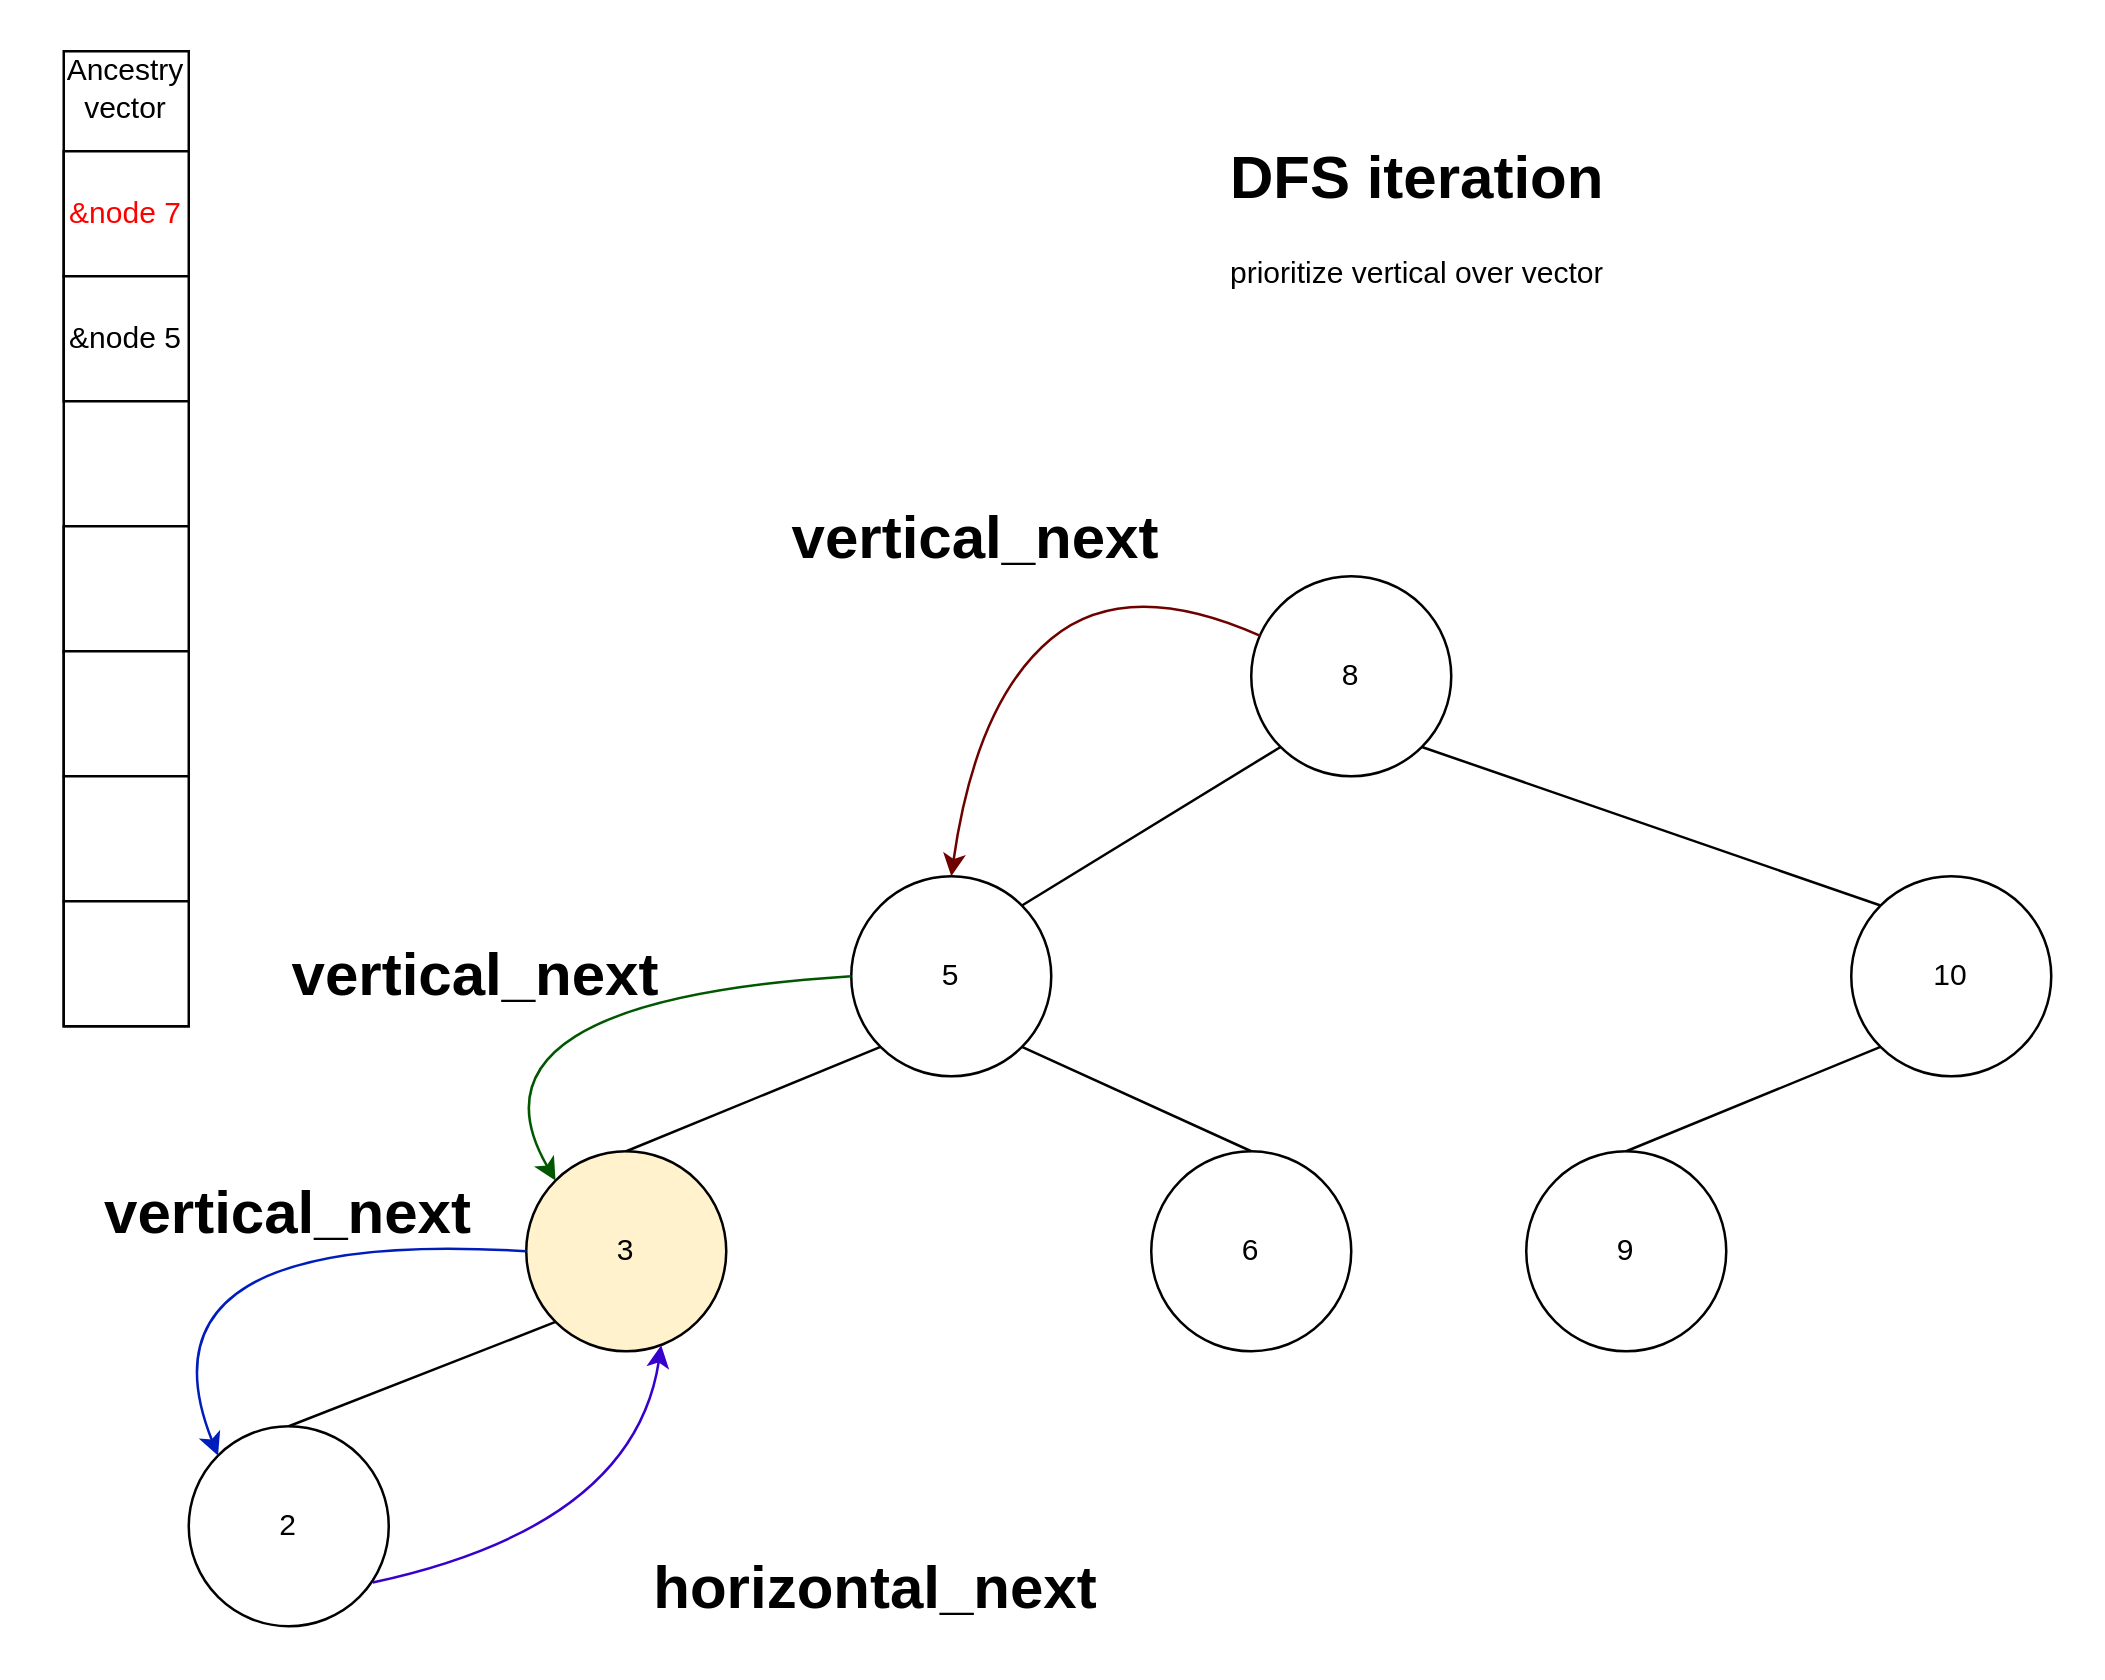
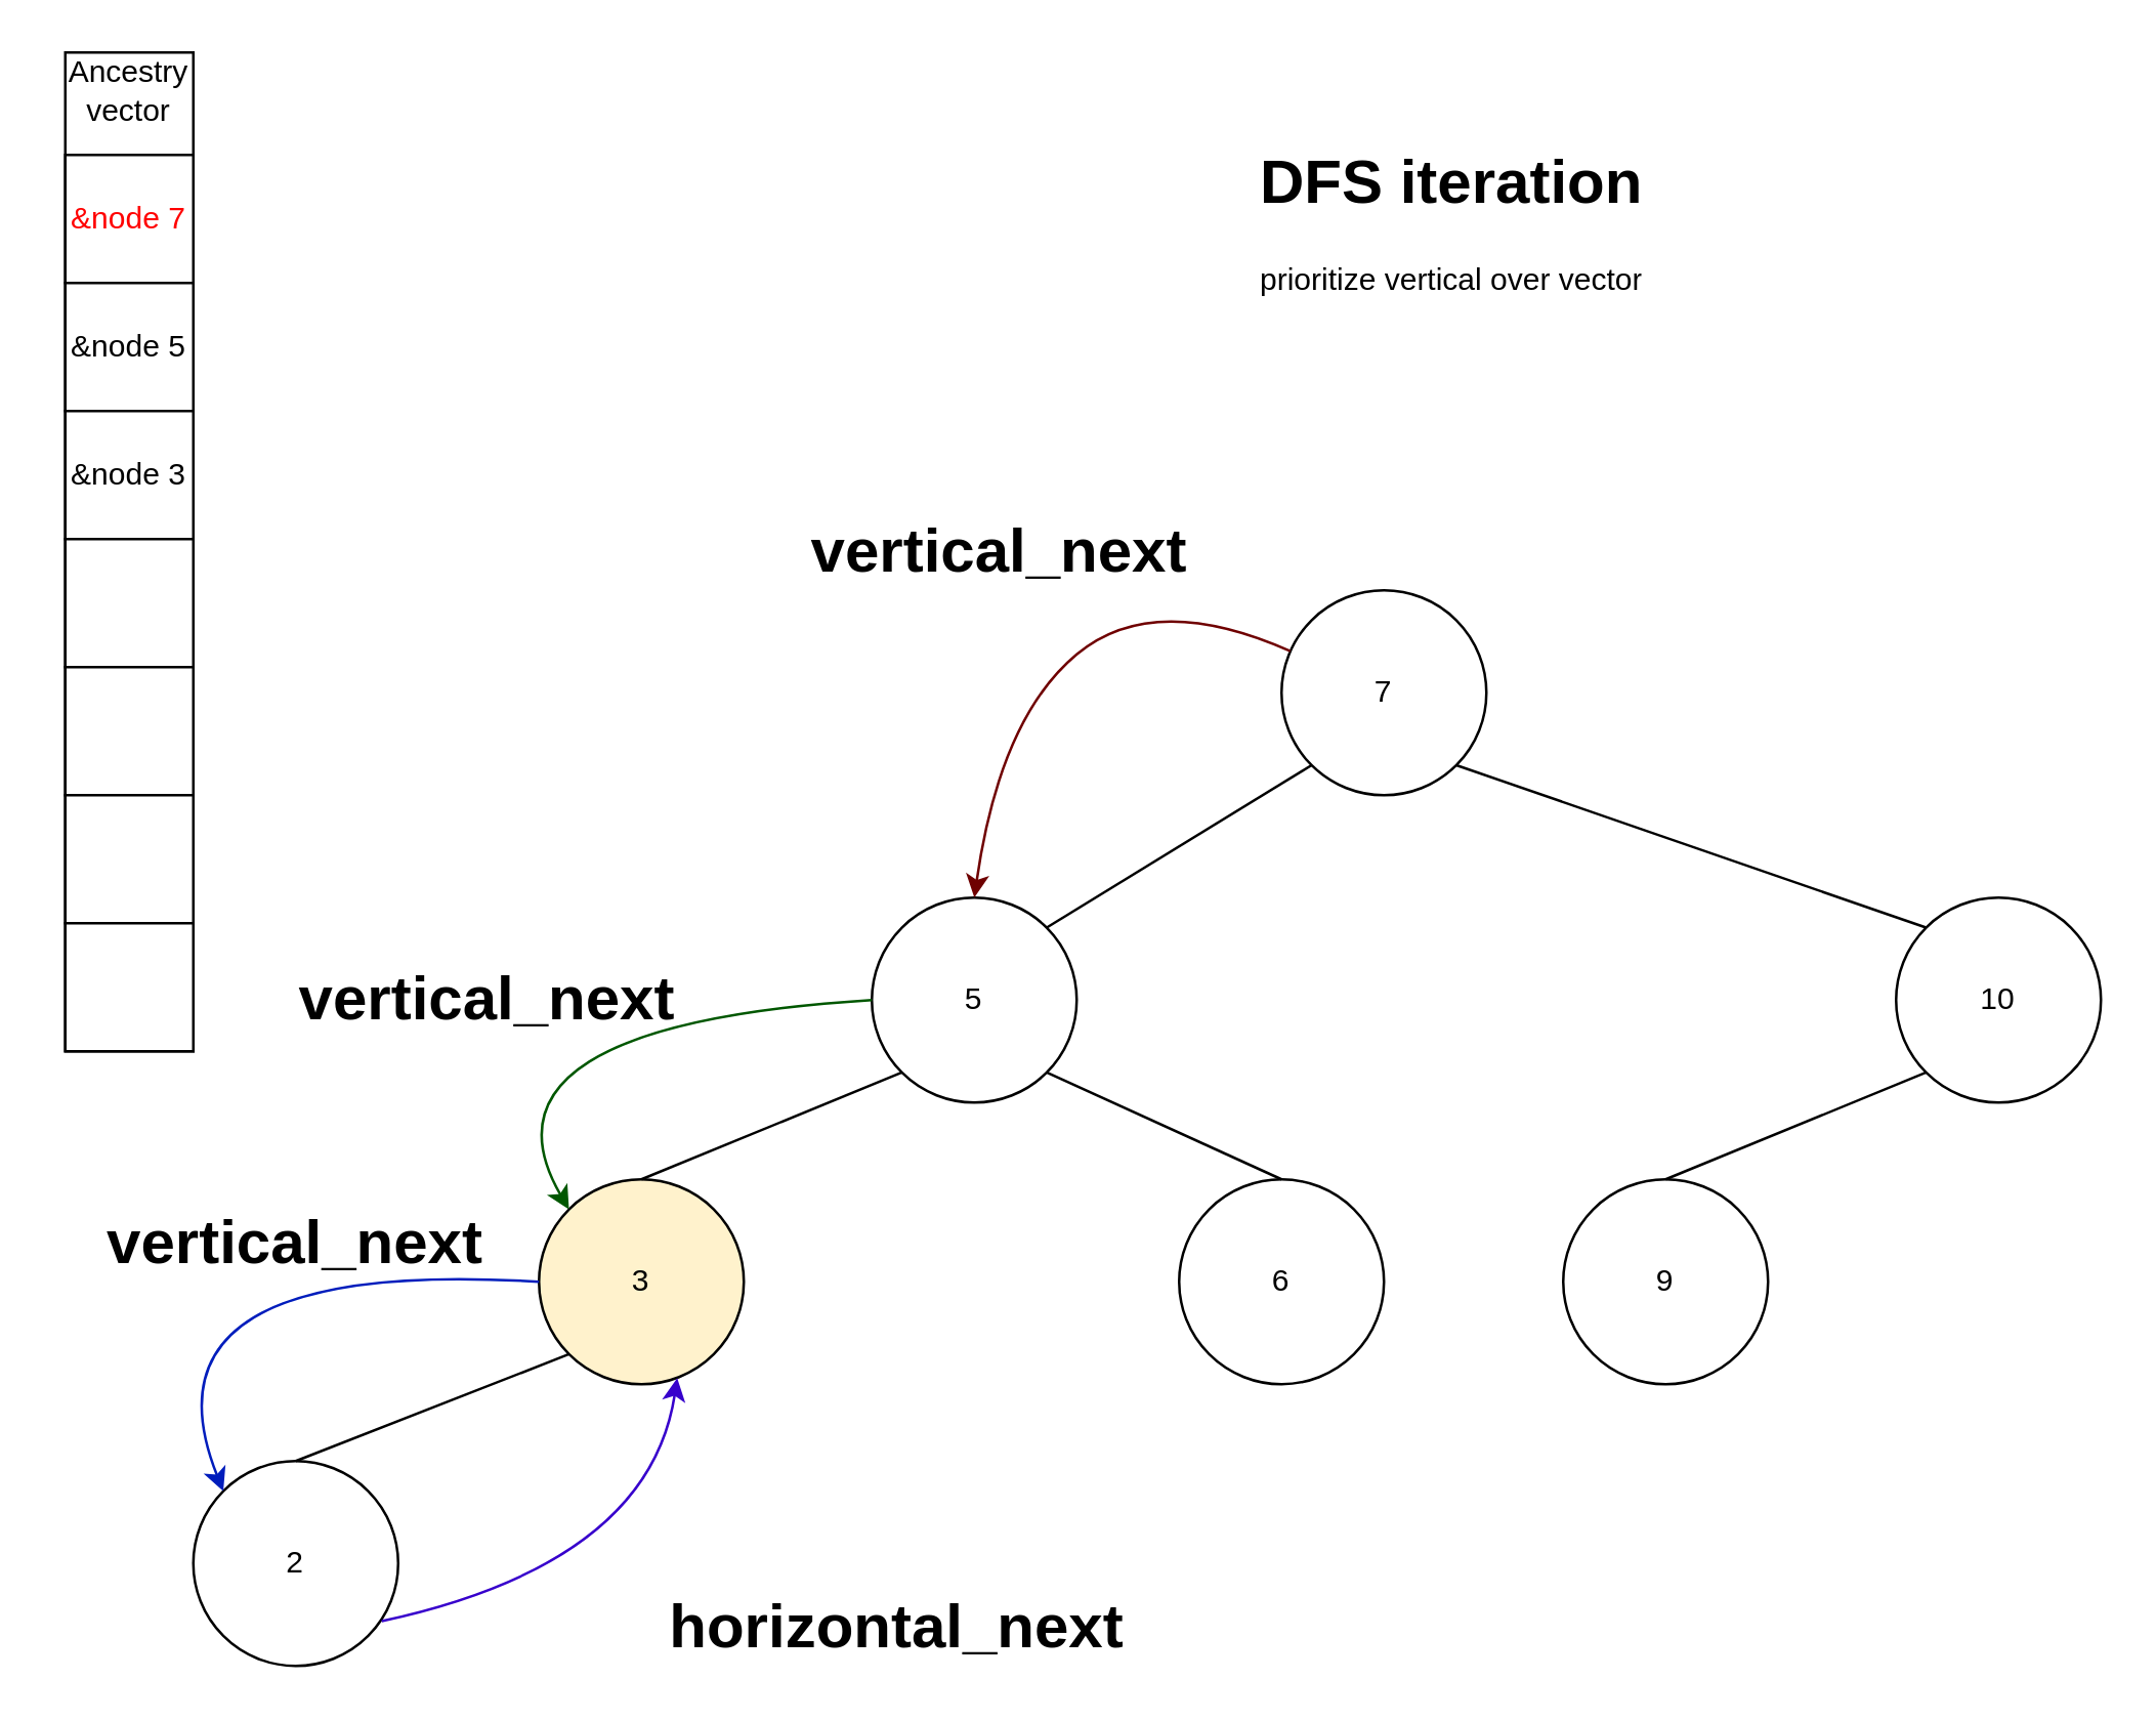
  <mxCell id="0" />
  <mxCell id="1" parent="0" />
- <mxCell id="2" value="8" style="ellipse;whiteSpace=wrap;html=1;aspect=fixed;" vertex="1" parent="1"><mxGeometry x="500" y="230" width="80" height="80" as="geometry" /></mxCell>
+ <mxCell id="2" value="7" style="ellipse;whiteSpace=wrap;html=1;aspect=fixed;" vertex="1" parent="1"><mxGeometry x="500" y="230" width="80" height="80" as="geometry" /></mxCell>
  <mxCell id="3" value="5" style="ellipse;whiteSpace=wrap;html=1;aspect=fixed;" vertex="1" parent="1"><mxGeometry x="340" y="350" width="80" height="80" as="geometry" /></mxCell>
  <mxCell id="4" value="3" style="ellipse;whiteSpace=wrap;html=1;aspect=fixed;fillColor=#fff2cc;" vertex="1" parent="1"><mxGeometry x="210" y="460" width="80" height="80" as="geometry" /></mxCell>
  <mxCell id="5" value="6" style="ellipse;whiteSpace=wrap;html=1;aspect=fixed;" vertex="1" parent="1"><mxGeometry x="460" y="460" width="80" height="80" as="geometry" /></mxCell>
  <mxCell id="6" value="10" style="ellipse;whiteSpace=wrap;html=1;aspect=fixed;" vertex="1" parent="1"><mxGeometry x="740" y="350" width="80" height="80" as="geometry" /></mxCell>
  <mxCell id="7" value="9" style="ellipse;whiteSpace=wrap;html=1;aspect=fixed;" vertex="1" parent="1"><mxGeometry x="610" y="460" width="80" height="80" as="geometry" /></mxCell>
  <mxCell id="8" value="" style="endArrow=none;html=1;rounded=0;entryX=0;entryY=1;entryDx=0;entryDy=0;exitX=1;exitY=0;exitDx=0;exitDy=0;" edge="1" parent="1" source="3" target="2"><mxGeometry width="50" height="50" relative="1" as="geometry"><mxPoint x="460" y="350" as="sourcePoint" /><mxPoint x="510" y="300" as="targetPoint" /></mxGeometry></mxCell>
  <mxCell id="9" value="" style="endArrow=none;html=1;rounded=0;entryX=0;entryY=0;entryDx=0;entryDy=0;exitX=1;exitY=1;exitDx=0;exitDy=0;" edge="1" parent="1" source="2" target="6"><mxGeometry width="50" height="50" relative="1" as="geometry"><mxPoint x="510" y="394" as="sourcePoint" /><mxPoint x="614" y="330" as="targetPoint" /></mxGeometry></mxCell>
  <mxCell id="10" value="" style="endArrow=none;html=1;rounded=0;exitX=0.5;exitY=0;exitDx=0;exitDy=0;entryX=0;entryY=1;entryDx=0;entryDy=0;" edge="1" parent="1" source="7" target="6"><mxGeometry width="50" height="50" relative="1" as="geometry"><mxPoint x="690" y="410" as="sourcePoint" /><mxPoint x="740" y="360" as="targetPoint" /></mxGeometry></mxCell>
  <mxCell id="11" value="" style="endArrow=none;html=1;rounded=0;exitX=0.5;exitY=0;exitDx=0;exitDy=0;entryX=1;entryY=1;entryDx=0;entryDy=0;" edge="1" parent="1" source="5" target="3"><mxGeometry width="50" height="50" relative="1" as="geometry"><mxPoint x="490" y="444" as="sourcePoint" /><mxPoint x="514" y="390" as="targetPoint" /></mxGeometry></mxCell>
  <mxCell id="12" value="" style="endArrow=none;html=1;rounded=0;exitX=0.5;exitY=0;exitDx=0;exitDy=0;entryX=0;entryY=1;entryDx=0;entryDy=0;" edge="1" parent="1" source="4" target="3"><mxGeometry width="50" height="50" relative="1" as="geometry"><mxPoint x="542" y="462" as="sourcePoint" /><mxPoint x="490" y="420" as="targetPoint" /></mxGeometry></mxCell>
  <mxCell id="13" value="" style="rounded=0;whiteSpace=wrap;html=1;" vertex="1" parent="1"><mxGeometry x="25" width="50" height="390" as="geometry" y="20" /></mxCell>
  <mxCell id="14" value="Ancestry vector" style="text;html=1;align=center;verticalAlign=middle;whiteSpace=wrap;rounded=0;" vertex="1" parent="1"><mxGeometry width="60" height="30" as="geometry" x="20" y="20" /></mxCell>
  <mxCell id="15" value="&lt;font color=&quot;#ff0000&quot;&gt;&amp;amp;node 7&lt;/font&gt;" style="whiteSpace=wrap;html=1;aspect=fixed;" vertex="1" parent="1"><mxGeometry x="25" y="60" width="50" height="50" as="geometry" /></mxCell>
  <mxCell id="16" value="&lt;font style=&quot;color: light-dark(rgb(0, 0, 0), rgb(55, 255, 0));&quot;&gt;&amp;amp;node 5&lt;/font&gt;" style="whiteSpace=wrap;html=1;aspect=fixed;" vertex="1" parent="1"><mxGeometry x="25" y="110" width="50" height="50" as="geometry" /></mxCell>
+ <mxCell id="17" value="&amp;amp;node 3" style="whiteSpace=wrap;html=1;aspect=fixed;" vertex="1" parent="1"><mxGeometry x="25" y="160" width="50" height="50" as="geometry" /></mxCell>
  <mxCell id="18" value="" style="whiteSpace=wrap;html=1;aspect=fixed;" vertex="1" parent="1"><mxGeometry x="25" y="210" width="50" height="50" as="geometry" /></mxCell>
  <mxCell id="19" value="" style="whiteSpace=wrap;html=1;aspect=fixed;direction=south;" vertex="1" parent="1"><mxGeometry x="25" y="260" width="50" height="50" as="geometry" /></mxCell>
  <mxCell id="20" value="" style="whiteSpace=wrap;html=1;aspect=fixed;" vertex="1" parent="1"><mxGeometry x="25" y="310" width="50" height="50" as="geometry" /></mxCell>
  <mxCell id="21" value="" style="whiteSpace=wrap;html=1;aspect=fixed;" vertex="1" parent="1"><mxGeometry x="25" y="360" width="50" height="50" as="geometry" /></mxCell>
  <mxCell id="22" value="" style="curved=1;endArrow=classic;html=1;rounded=0;entryX=0.5;entryY=0;entryDx=0;entryDy=0;fillColor=#a20025;strokeColor=light-dark(#6F0000,#FA0000);startSize=17;" edge="1" parent="1" source="2" target="3"><mxGeometry width="50" height="50" relative="1" as="geometry"><mxPoint x="400" y="210" as="sourcePoint" /><mxPoint x="360" y="340" as="targetPoint" /><Array as="points"><mxPoint x="450" y="230" /><mxPoint x="390" y="280" /></Array></mxGeometry></mxCell>
  <mxCell id="23" value="&lt;font style=&quot;font-size: 24px;&quot;&gt;&lt;b style=&quot;&quot;&gt;vertical_next&lt;/b&gt;&lt;/font&gt;" style="text;html=1;align=center;verticalAlign=middle;whiteSpace=wrap;rounded=0;" vertex="1" parent="1"><mxGeometry x="360" y="200" width="60" height="30" as="geometry" /></mxCell>
  <mxCell id="24" value="" style="curved=1;endArrow=classic;html=1;rounded=0;entryX=0;entryY=0;entryDx=0;entryDy=0;fillColor=#008a00;strokeColor=light-dark(#005700,#27CD10);startSize=17;exitX=0;exitY=0.5;exitDx=0;exitDy=0;" edge="1" parent="1" source="3" target="4"><mxGeometry width="50" height="50" relative="1" as="geometry"><mxPoint x="340" y="354" as="sourcePoint" /><mxPoint x="217" y="450" as="targetPoint" /><Array as="points"><mxPoint x="180" y="400" /></Array></mxGeometry></mxCell>
  <mxCell id="25" value="&lt;font style=&quot;font-size: 24px;&quot;&gt;&lt;b style=&quot;&quot;&gt;vertical_next&lt;/b&gt;&lt;/font&gt;" style="text;html=1;align=center;verticalAlign=middle;whiteSpace=wrap;rounded=0;" vertex="1" parent="1"><mxGeometry x="160" y="375" width="60" height="30" as="geometry" /></mxCell>
  <mxCell id="26" value="&lt;font style=&quot;font-size: 24px;&quot;&gt;&lt;b style=&quot;&quot;&gt;horizontal_next&lt;/b&gt;&lt;/font&gt;" style="text;html=1;align=center;verticalAlign=middle;whiteSpace=wrap;rounded=0;" vertex="1" parent="1"><mxGeometry x="320" y="620" width="60" height="30" as="geometry" /></mxCell>
  <mxCell id="27" value="&lt;h1 style=&quot;margin-top: 0px;&quot;&gt;DFS iteration&lt;/h1&gt;&lt;p&gt;prioritize vertical over vector&lt;/p&gt;" style="text;html=1;whiteSpace=wrap;overflow=hidden;rounded=0;" vertex="1" parent="1"><mxGeometry x="490" y="50" width="180" height="120" as="geometry" /></mxCell>
  <mxCell id="28" value="2" style="ellipse;whiteSpace=wrap;html=1;aspect=fixed;" vertex="1" parent="1"><mxGeometry x="75" y="570" width="80" height="80" as="geometry" /></mxCell>
  <mxCell id="29" value="" style="endArrow=none;html=1;rounded=0;exitX=0.5;exitY=0;exitDx=0;exitDy=0;entryX=0;entryY=1;entryDx=0;entryDy=0;" edge="1" parent="1" source="28" target="4"><mxGeometry width="50" height="50" relative="1" as="geometry"><mxPoint x="330" y="482" as="sourcePoint" /><mxPoint x="432" y="440" as="targetPoint" /></mxGeometry></mxCell>
  <mxCell id="30" value="" style="curved=1;endArrow=classic;html=1;rounded=0;entryX=0;entryY=0;entryDx=0;entryDy=0;fillColor=#0050ef;strokeColor=#001DBC;startSize=17;exitX=0;exitY=0.5;exitDx=0;exitDy=0;" edge="1" parent="1" source="4" target="28"><mxGeometry width="50" height="50" relative="1" as="geometry"><mxPoint x="198" y="488" as="sourcePoint" /><mxPoint x="80" y="570" as="targetPoint" /><Array as="points"><mxPoint x="50" y="490" /></Array></mxGeometry></mxCell>
  <mxCell id="31" value="&lt;font style=&quot;font-size: 24px;&quot;&gt;&lt;b style=&quot;&quot;&gt;vertical_next&lt;/b&gt;&lt;/font&gt;" style="text;html=1;align=center;verticalAlign=middle;whiteSpace=wrap;rounded=0;" vertex="1" parent="1"><mxGeometry x="85" y="470" width="60" height="30" as="geometry" /></mxCell>
  <mxCell id="32" value="" style="curved=1;endArrow=classic;html=1;rounded=0;entryX=0.675;entryY=0.97;entryDx=0;entryDy=0;fillColor=#6a00ff;strokeColor=light-dark(#3700CC, #4400ff);startSize=17;exitX=0.92;exitY=0.781;exitDx=0;exitDy=0;exitPerimeter=0;entryPerimeter=0;" edge="1" parent="1" source="28" target="4"><mxGeometry width="50" height="50" relative="1" as="geometry"><mxPoint x="175.216" y="641.339" as="sourcePoint" /><mxPoint x="290" y="702" as="targetPoint" /><Array as="points"><mxPoint x="253" y="610" /></Array></mxGeometry></mxCell>
